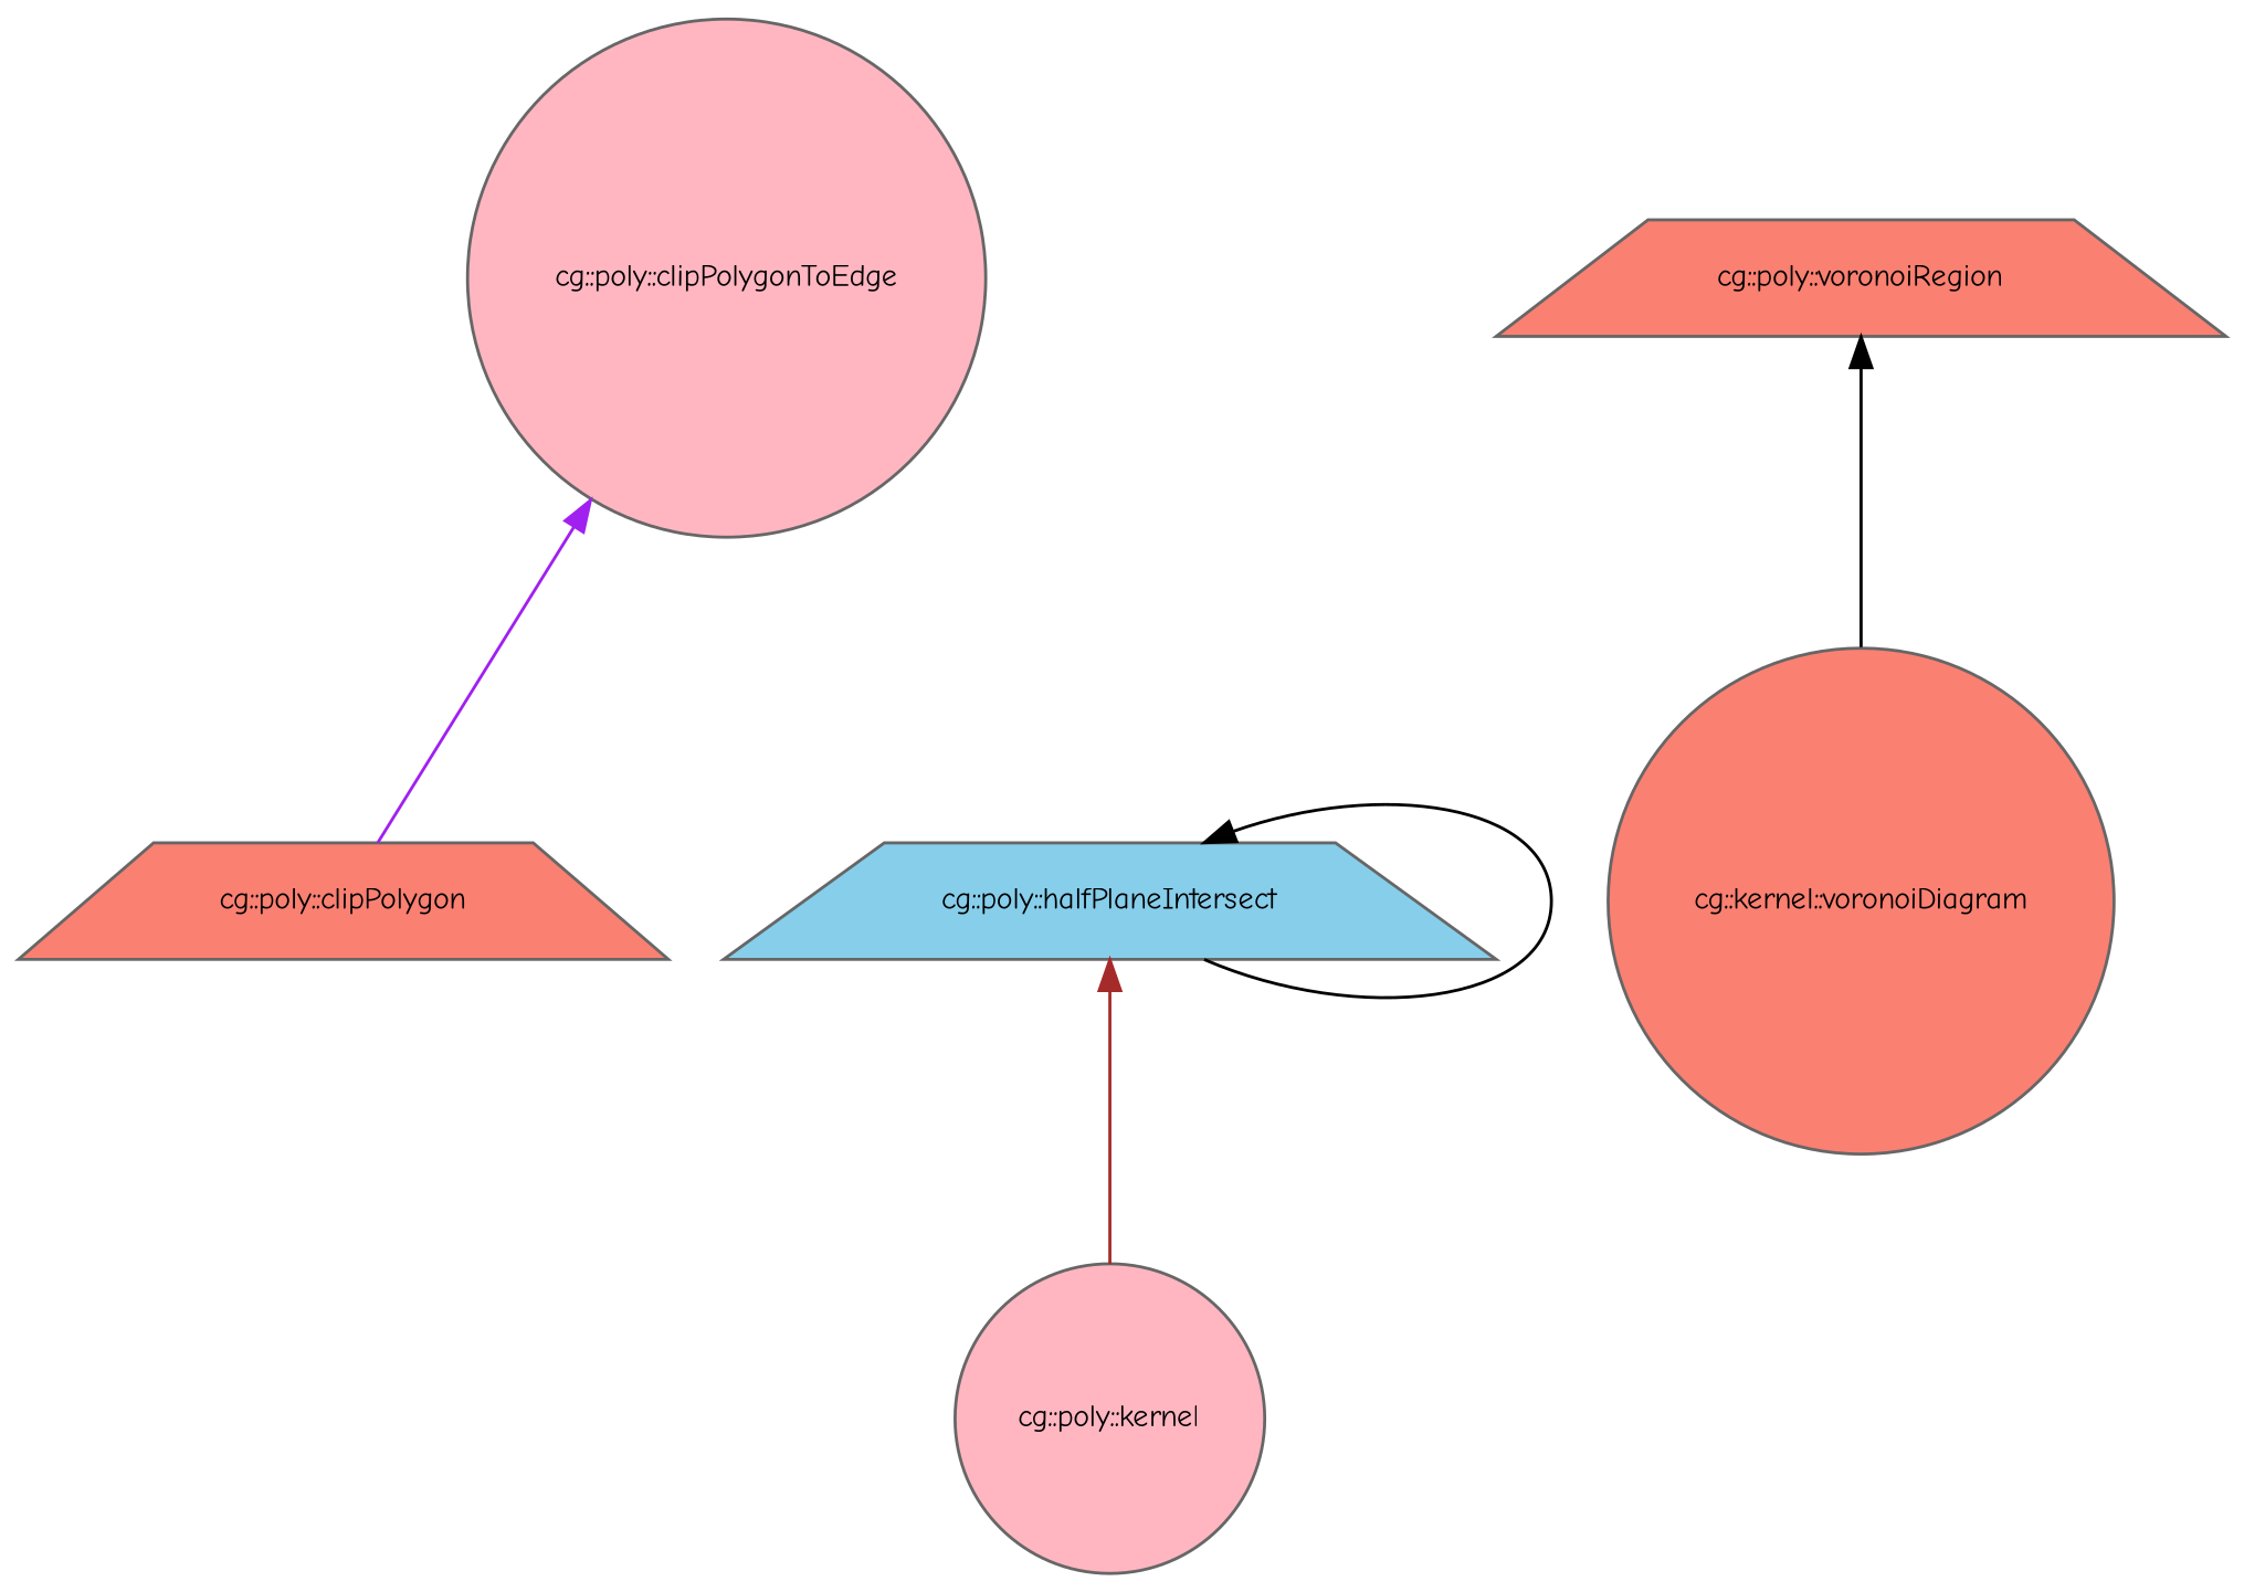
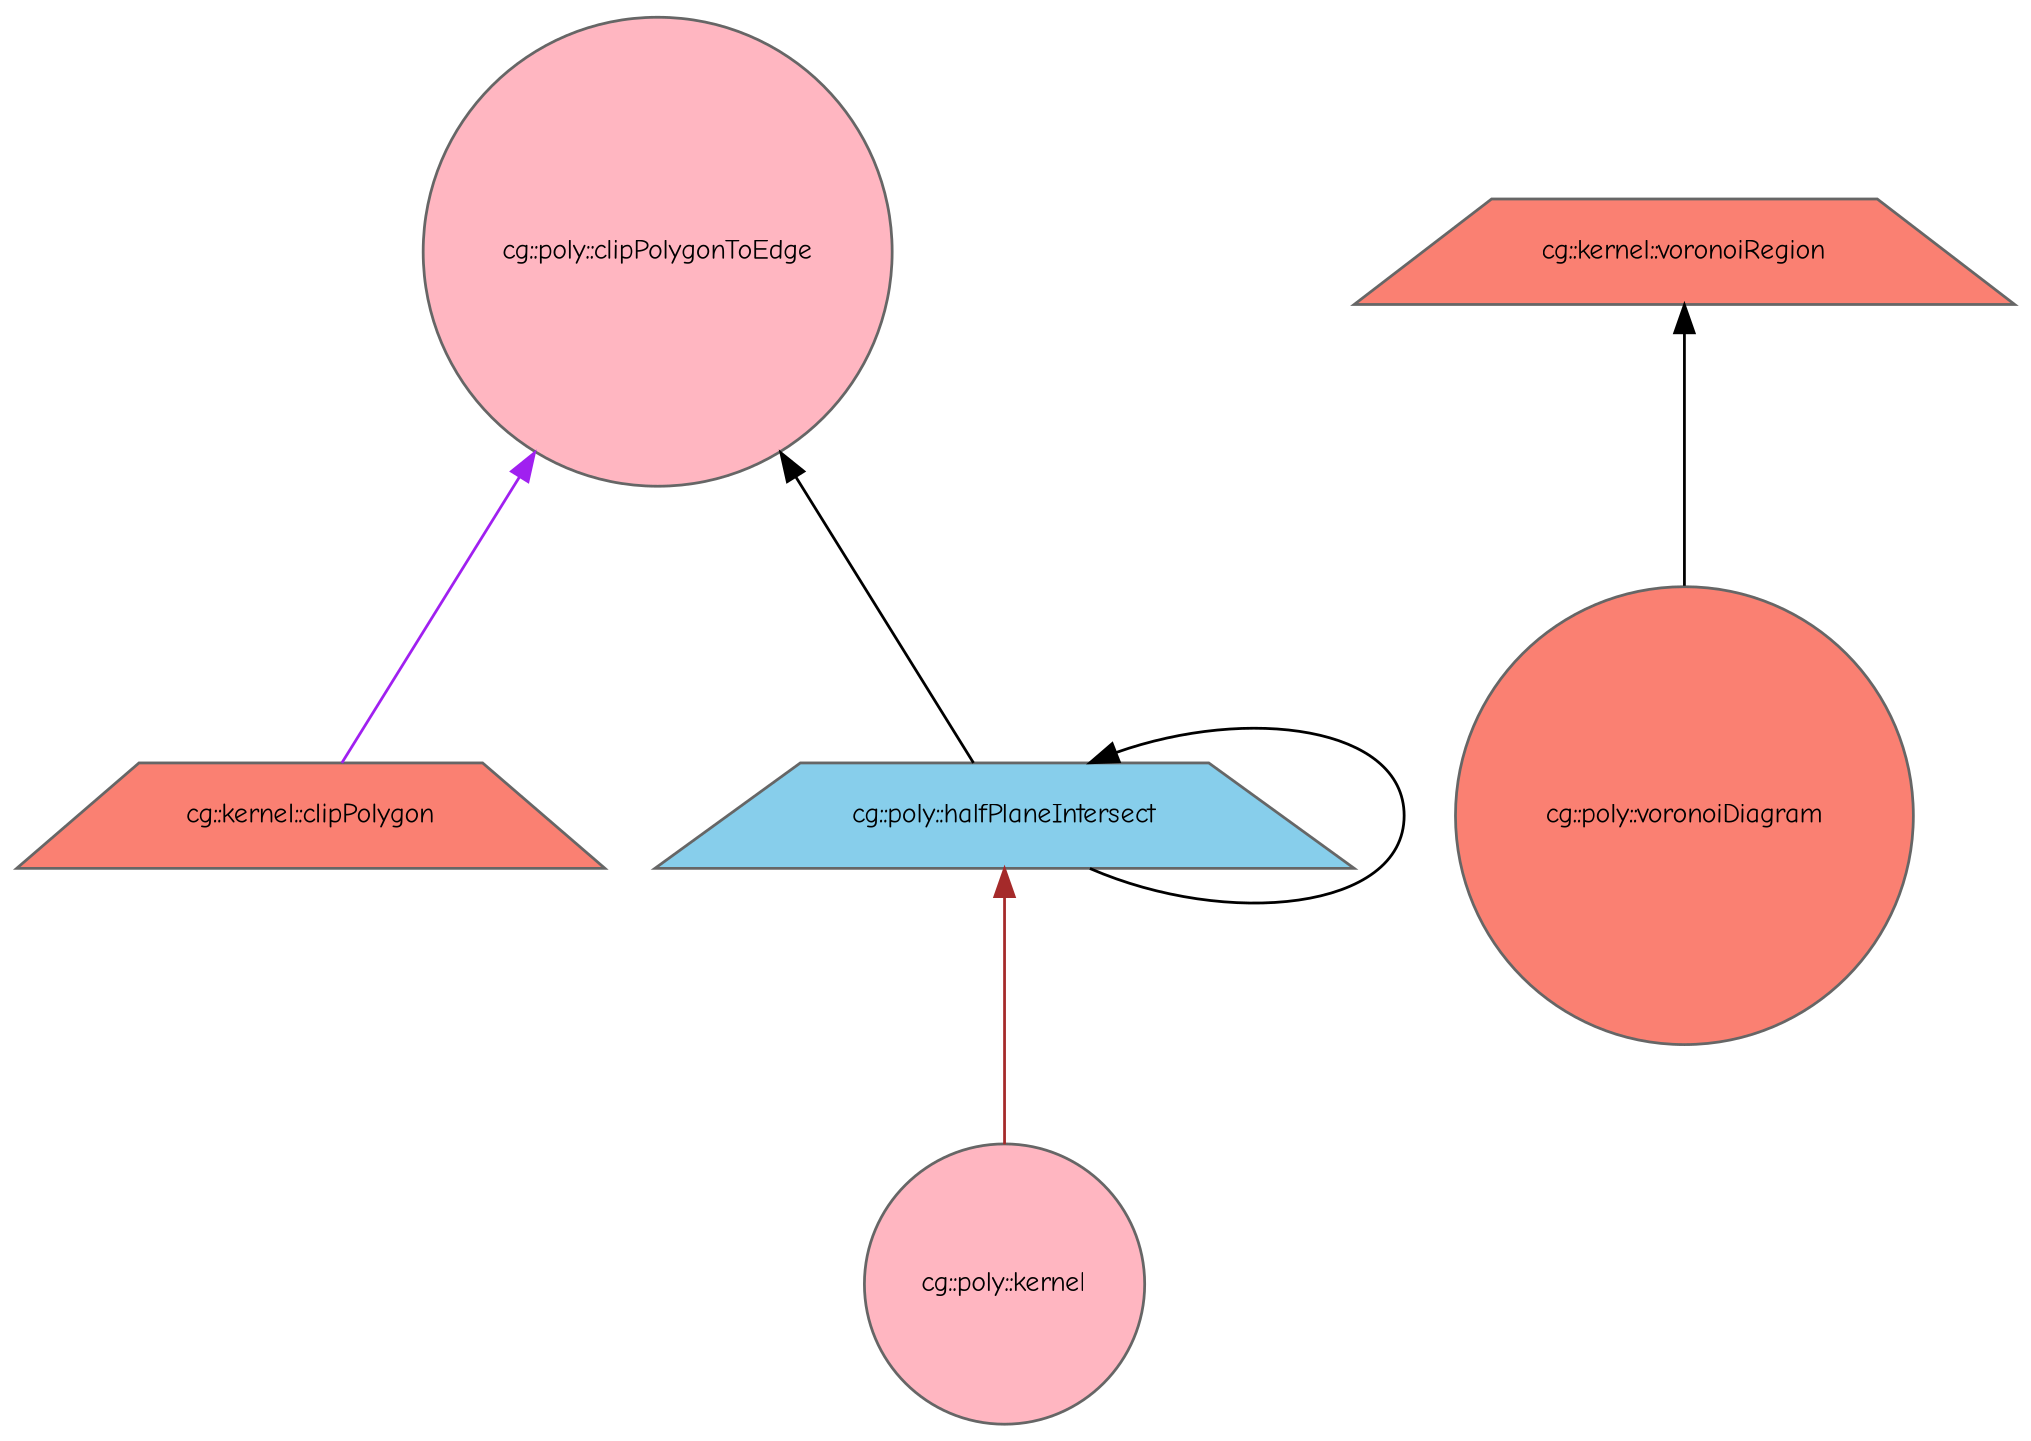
  digraph {
    fontname="Comic Neue"
    rankdir=TB
    node [color=grey40 fillcolor=salmon fontname="Comic Neue" fontsize=10 shape=circle style=filled]
    edge [color=black dir=back fontname="Comic Neue" fontsize=10 labelfontname=Helvetica labelfontsize=10 style=solid]
    n1 [color=gray40 fillcolor=lightpink fontcolor=black height=0.2 label="cg::poly::clipPolygonToEdge" width=0.4]
-   n2 [height=0.2 label="cg::poly::clipPolygon" shape=trapezium width=0.4]
+   n2 [height=0.2 label="cg::kernel::clipPolygon" shape=trapezium width=0.4]
    n3 [fillcolor=skyblue height=0.2 label="cg::poly::halfPlaneIntersect" shape=trapezium width=0.4]
    n4 [fillcolor=lightpink height=0.2 label="cg::poly::kernel" width=0.4]
-   n5 [height=0.2 label="cg::poly::voronoiRegion" shape=trapezium width=0.4]
-   n6 [height=0.2 label="cg::kernel::voronoiDiagram" width=0.4]
+   n5 [height=0.2 label="cg::kernel::voronoiRegion" shape=trapezium width=0.4]
+   n6 [height=0.2 label="cg::poly::voronoiDiagram" width=0.4]
    n1 -> n2 [color=purple]
+   n1 -> n3
    n3 -> n3
    n3 -> n4 [color=brown]
    n5 -> n6
  }
